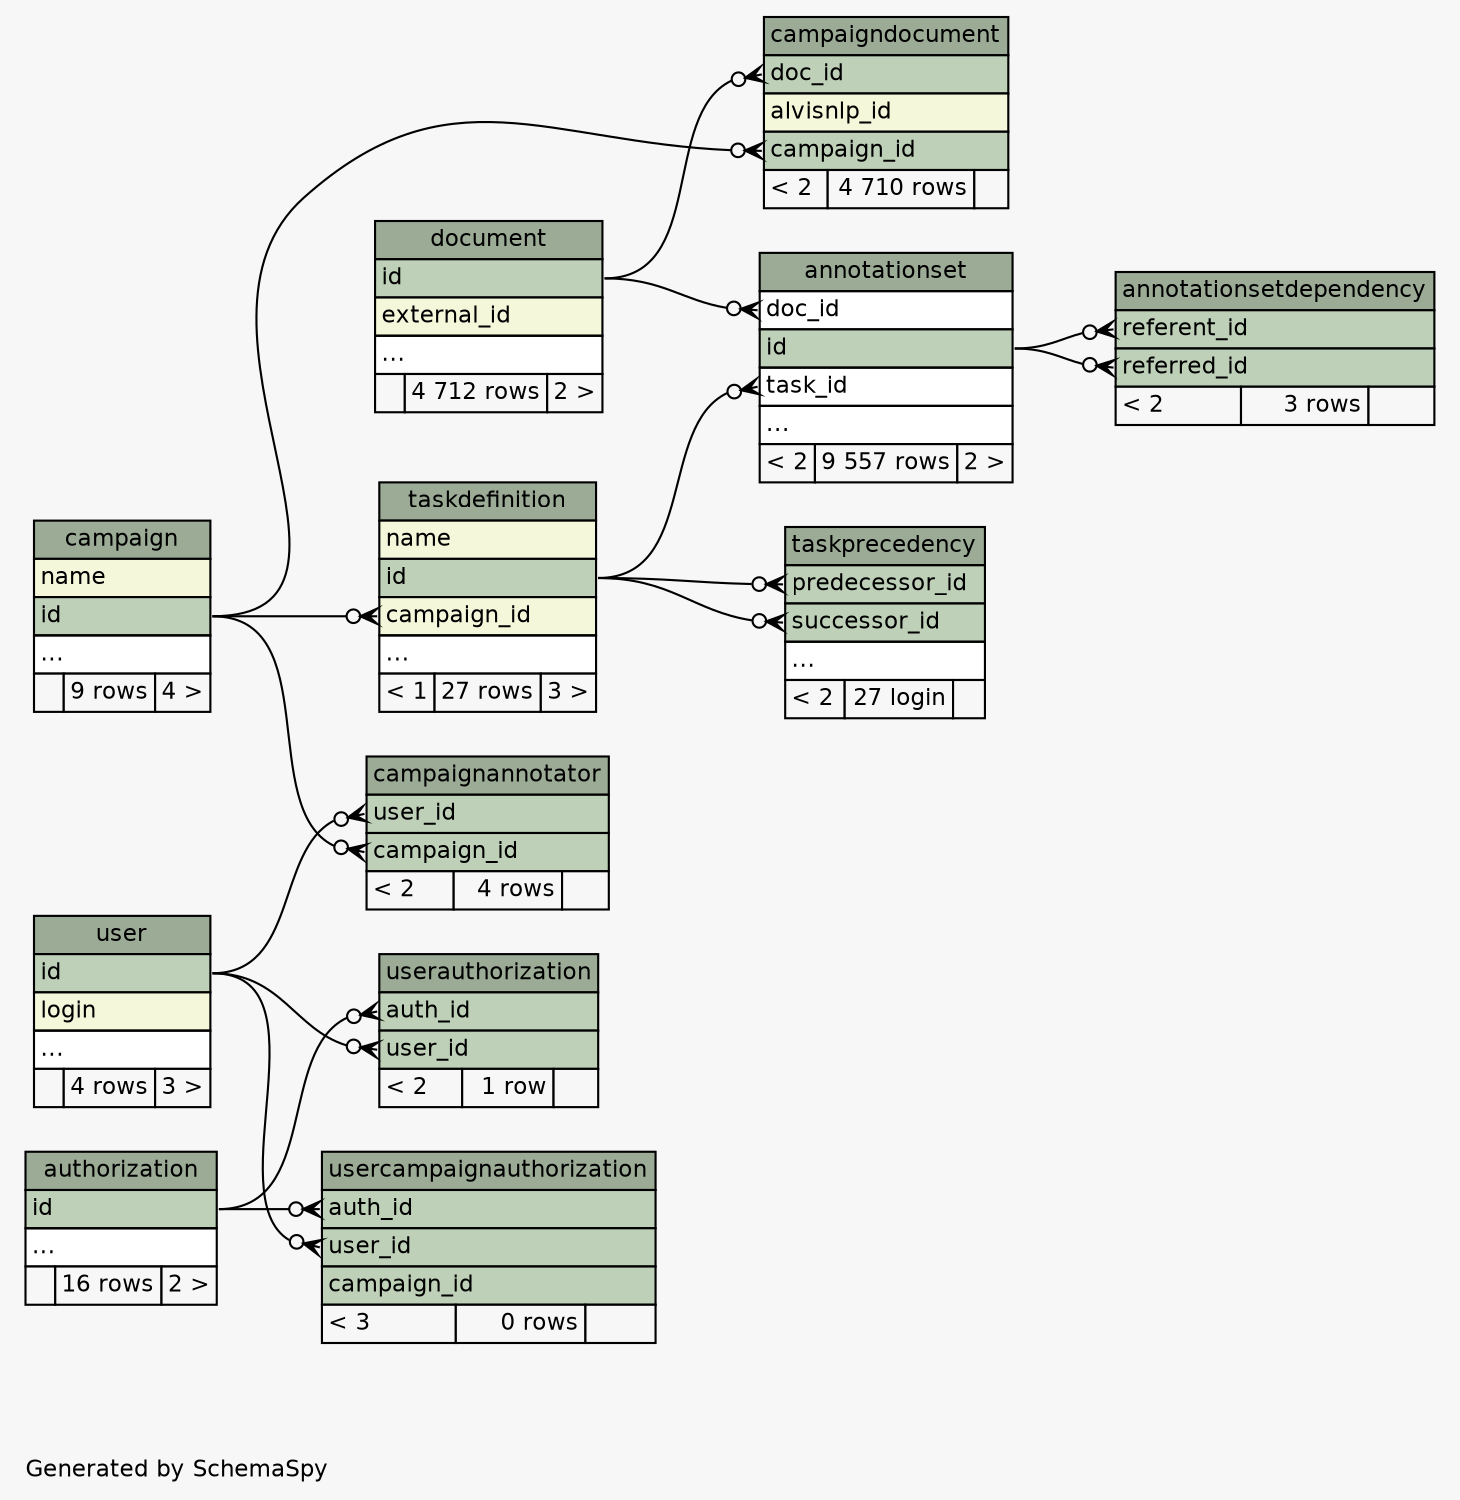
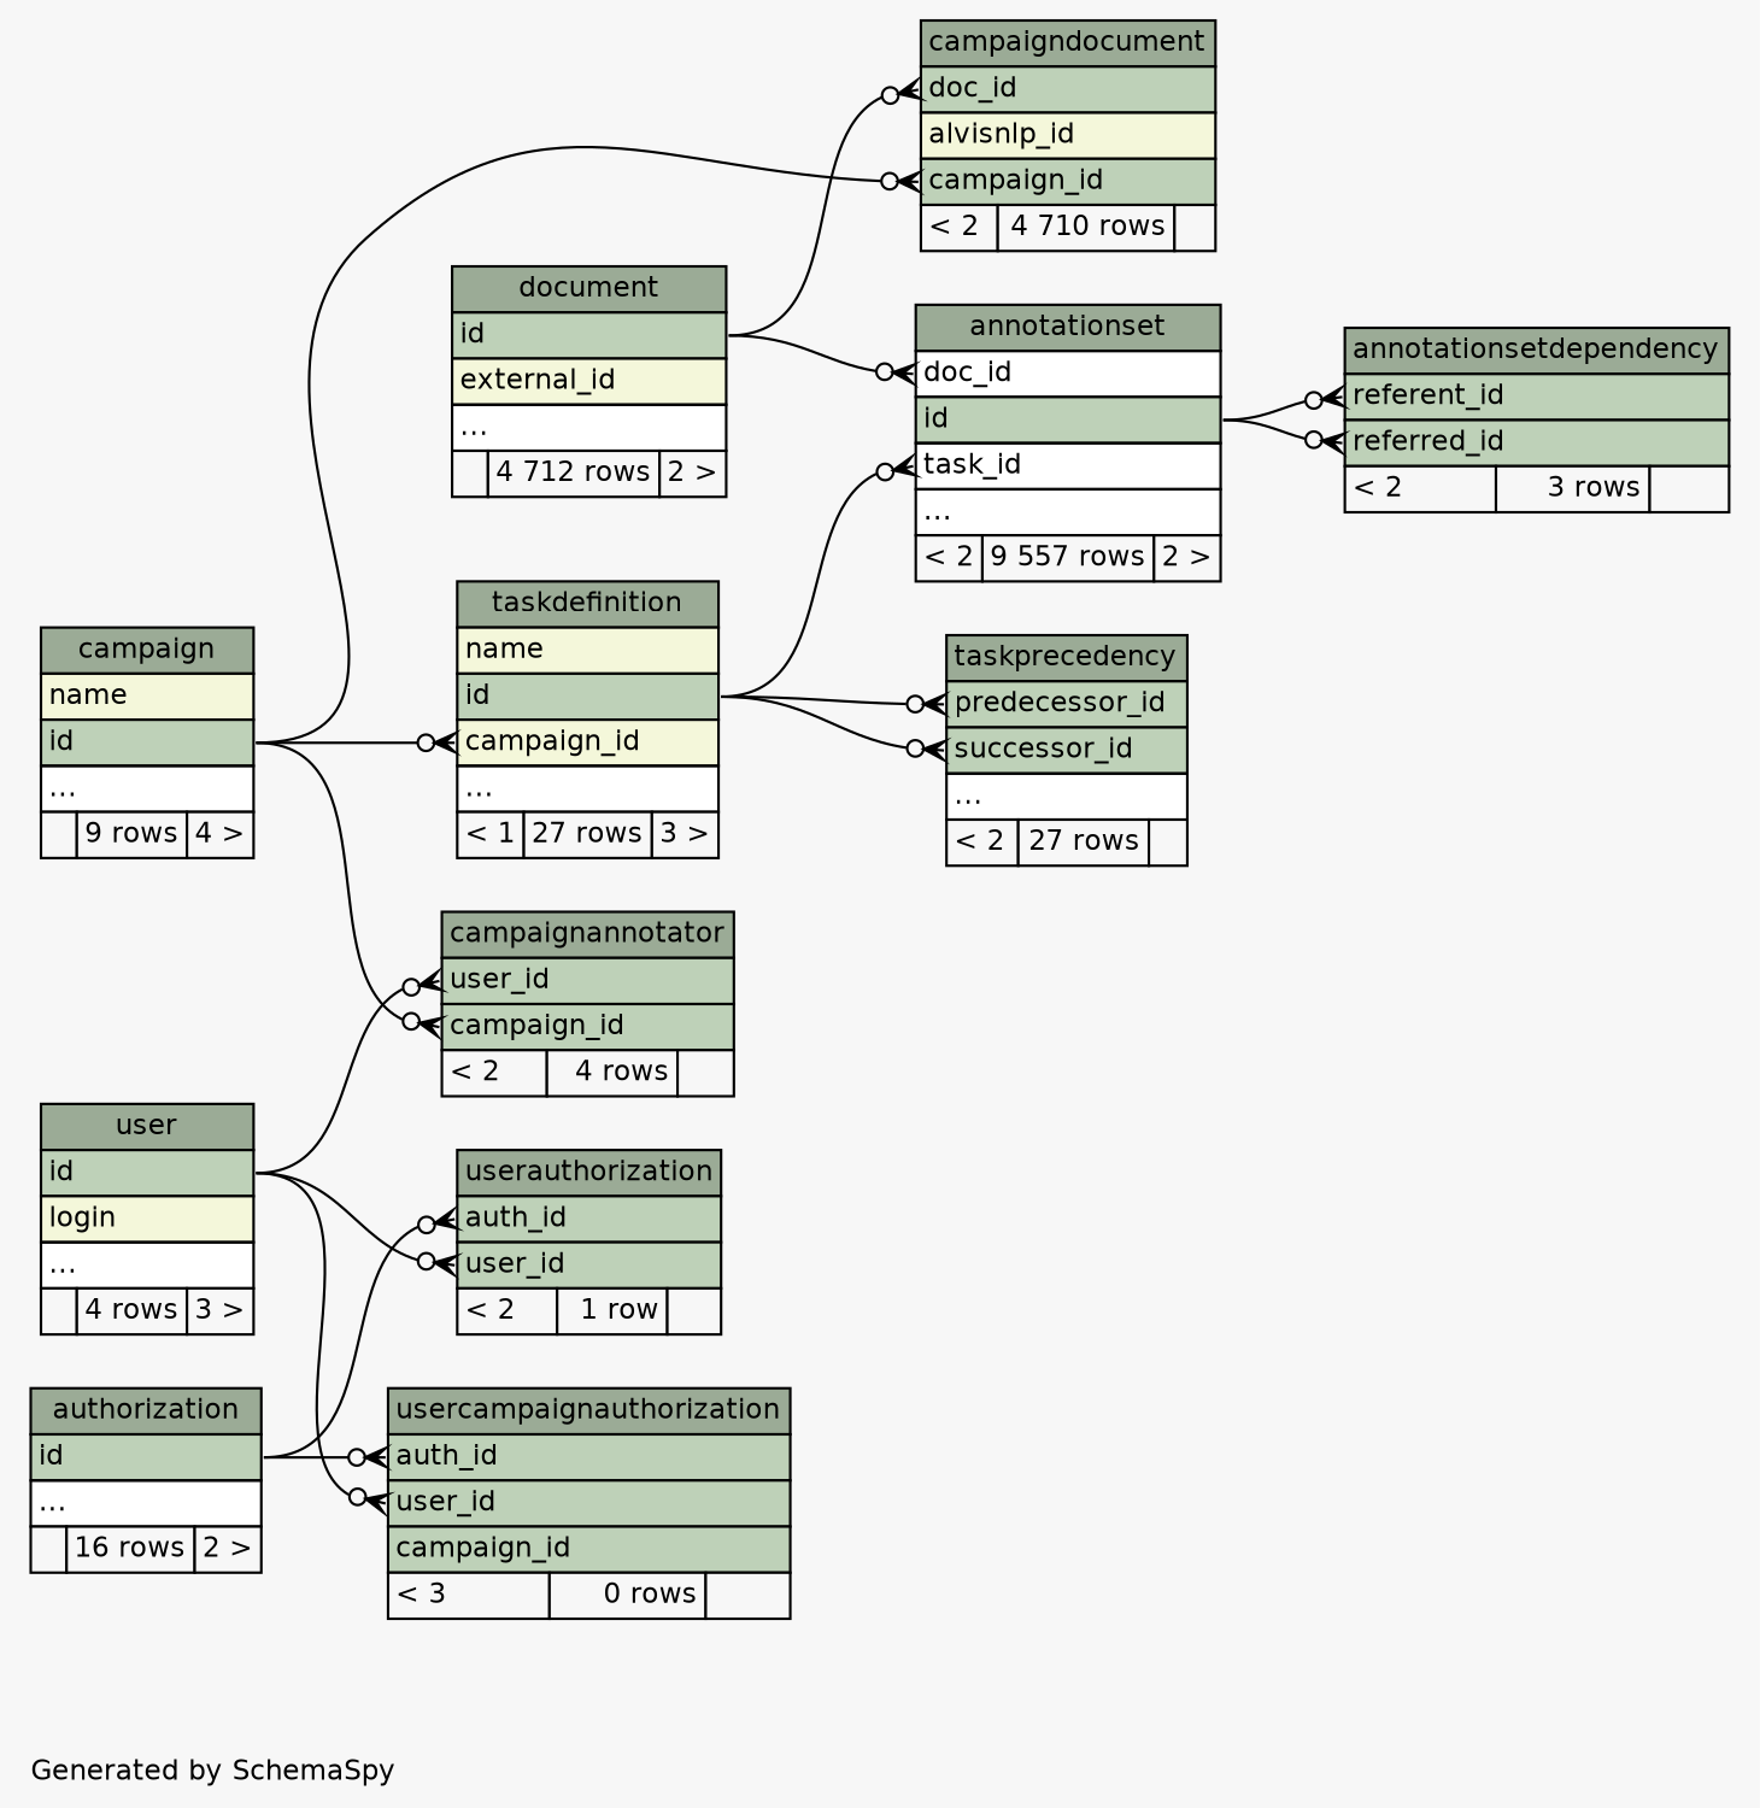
  digraph {
    bgcolor="#f7f7f7"
    fontname=Helvetica
    fontsize=11
    label="\nGenerated by SchemaSpy"
    labeljust=l
    nodesep=0.18
    rankdir=RL
    ranksep=0.46
    node [fontname=Helvetica fontsize=11 shape=plaintext]
    edge [arrowhead=none arrowsize=0.8 arrowtail=crowodot dir=back headport="id:e" tailport="campaign_id:w"]
    n1 [label=<     <TABLE BORDER="0" CELLBORDER="1" CELLSPACING="0" BGCOLOR="#ffffff">       <TR><TD COLSPAN="3" BGCOLOR="#9bab96" ALIGN="CENTER">annotationset</TD></TR>       <TR><TD PORT="doc_id" COLSPAN="3" ALIGN="LEFT">doc_id</TD></TR>       <TR><TD PORT="id" COLSPAN="3" BGCOLOR="#bed1b8" ALIGN="LEFT">id</TD></TR>       <TR><TD PORT="task_id" COLSPAN="3" ALIGN="LEFT">task_id</TD></TR>       <TR><TD PORT="elipses" COLSPAN="3" ALIGN="LEFT">...</TD></TR>       <TR><TD ALIGN="LEFT" BGCOLOR="#f7f7f7">&lt; 2</TD><TD ALIGN="RIGHT" BGCOLOR="#f7f7f7">9 557 rows</TD><TD ALIGN="RIGHT" BGCOLOR="#f7f7f7">2 &gt;</TD></TR>     </TABLE>>]
    n2 [label=<     <TABLE BORDER="0" CELLBORDER="1" CELLSPACING="0" BGCOLOR="#ffffff">       <TR><TD COLSPAN="3" BGCOLOR="#9bab96" ALIGN="CENTER">document</TD></TR>       <TR><TD PORT="id" COLSPAN="3" BGCOLOR="#bed1b8" ALIGN="LEFT">id</TD></TR>       <TR><TD PORT="external_id" COLSPAN="3" BGCOLOR="#f4f7da" ALIGN="LEFT">external_id</TD></TR>       <TR><TD PORT="elipses" COLSPAN="3" ALIGN="LEFT">...</TD></TR>       <TR><TD ALIGN="LEFT" BGCOLOR="#f7f7f7">  </TD><TD ALIGN="RIGHT" BGCOLOR="#f7f7f7">4 712 rows</TD><TD ALIGN="RIGHT" BGCOLOR="#f7f7f7">2 &gt;</TD></TR>     </TABLE>>]
    n3 [label=<     <TABLE BORDER="0" CELLBORDER="1" CELLSPACING="0" BGCOLOR="#ffffff">       <TR><TD COLSPAN="3" BGCOLOR="#9bab96" ALIGN="CENTER">taskdefinition</TD></TR>       <TR><TD PORT="name" COLSPAN="3" BGCOLOR="#f4f7da" ALIGN="LEFT">name</TD></TR>       <TR><TD PORT="id" COLSPAN="3" BGCOLOR="#bed1b8" ALIGN="LEFT">id</TD></TR>       <TR><TD PORT="campaign_id" COLSPAN="3" BGCOLOR="#f4f7da" ALIGN="LEFT">campaign_id</TD></TR>       <TR><TD PORT="elipses" COLSPAN="3" ALIGN="LEFT">...</TD></TR>       <TR><TD ALIGN="LEFT" BGCOLOR="#f7f7f7">&lt; 1</TD><TD ALIGN="RIGHT" BGCOLOR="#f7f7f7">27 rows</TD><TD ALIGN="RIGHT" BGCOLOR="#f7f7f7">3 &gt;</TD></TR>     </TABLE>>]
    n4 [label=<     <TABLE BORDER="0" CELLBORDER="1" CELLSPACING="0" BGCOLOR="#ffffff">       <TR><TD COLSPAN="3" BGCOLOR="#9bab96" ALIGN="CENTER">campaign</TD></TR>       <TR><TD PORT="name" COLSPAN="3" BGCOLOR="#f4f7da" ALIGN="LEFT">name</TD></TR>       <TR><TD PORT="id" COLSPAN="3" BGCOLOR="#bed1b8" ALIGN="LEFT">id</TD></TR>       <TR><TD PORT="elipses" COLSPAN="3" ALIGN="LEFT">...</TD></TR>       <TR><TD ALIGN="LEFT" BGCOLOR="#f7f7f7">  </TD><TD ALIGN="RIGHT" BGCOLOR="#f7f7f7">9 rows</TD><TD ALIGN="RIGHT" BGCOLOR="#f7f7f7">4 &gt;</TD></TR>     </TABLE>>]
    n5 [label=<     <TABLE BORDER="0" CELLBORDER="1" CELLSPACING="0" BGCOLOR="#ffffff">       <TR><TD COLSPAN="3" BGCOLOR="#9bab96" ALIGN="CENTER">annotationsetdependency</TD></TR>       <TR><TD PORT="referent_id" COLSPAN="3" BGCOLOR="#bed1b8" ALIGN="LEFT">referent_id</TD></TR>       <TR><TD PORT="referred_id" COLSPAN="3" BGCOLOR="#bed1b8" ALIGN="LEFT">referred_id</TD></TR>       <TR><TD ALIGN="LEFT" BGCOLOR="#f7f7f7">&lt; 2</TD><TD ALIGN="RIGHT" BGCOLOR="#f7f7f7">3 rows</TD><TD ALIGN="RIGHT" BGCOLOR="#f7f7f7">  </TD></TR>     </TABLE>>]
    n6 [label=<     <TABLE BORDER="0" CELLBORDER="1" CELLSPACING="0" BGCOLOR="#ffffff">       <TR><TD COLSPAN="3" BGCOLOR="#9bab96" ALIGN="CENTER">authorization</TD></TR>       <TR><TD PORT="id" COLSPAN="3" BGCOLOR="#bed1b8" ALIGN="LEFT">id</TD></TR>       <TR><TD PORT="elipses" COLSPAN="3" ALIGN="LEFT">...</TD></TR>       <TR><TD ALIGN="LEFT" BGCOLOR="#f7f7f7">  </TD><TD ALIGN="RIGHT" BGCOLOR="#f7f7f7">16 rows</TD><TD ALIGN="RIGHT" BGCOLOR="#f7f7f7">2 &gt;</TD></TR>     </TABLE>>]
    n7 [label=<     <TABLE BORDER="0" CELLBORDER="1" CELLSPACING="0" BGCOLOR="#ffffff">       <TR><TD COLSPAN="3" BGCOLOR="#9bab96" ALIGN="CENTER">campaignannotator</TD></TR>       <TR><TD PORT="user_id" COLSPAN="3" BGCOLOR="#bed1b8" ALIGN="LEFT">user_id</TD></TR>       <TR><TD PORT="campaign_id" COLSPAN="3" BGCOLOR="#bed1b8" ALIGN="LEFT">campaign_id</TD></TR>       <TR><TD ALIGN="LEFT" BGCOLOR="#f7f7f7">&lt; 2</TD><TD ALIGN="RIGHT" BGCOLOR="#f7f7f7">4 rows</TD><TD ALIGN="RIGHT" BGCOLOR="#f7f7f7">  </TD></TR>     </TABLE>>]
    n8 [label=<     <TABLE BORDER="0" CELLBORDER="1" CELLSPACING="0" BGCOLOR="#ffffff">       <TR><TD COLSPAN="3" BGCOLOR="#9bab96" ALIGN="CENTER">user</TD></TR>       <TR><TD PORT="id" COLSPAN="3" BGCOLOR="#bed1b8" ALIGN="LEFT">id</TD></TR>       <TR><TD PORT="login" COLSPAN="3" BGCOLOR="#f4f7da" ALIGN="LEFT">login</TD></TR>       <TR><TD PORT="elipses" COLSPAN="3" ALIGN="LEFT">...</TD></TR>       <TR><TD ALIGN="LEFT" BGCOLOR="#f7f7f7">  </TD><TD ALIGN="RIGHT" BGCOLOR="#f7f7f7">4 rows</TD><TD ALIGN="RIGHT" BGCOLOR="#f7f7f7">3 &gt;</TD></TR>     </TABLE>>]
    n9 [label=<     <TABLE BORDER="0" CELLBORDER="1" CELLSPACING="0" BGCOLOR="#ffffff">       <TR><TD COLSPAN="3" BGCOLOR="#9bab96" ALIGN="CENTER">campaigndocument</TD></TR>       <TR><TD PORT="doc_id" COLSPAN="3" BGCOLOR="#bed1b8" ALIGN="LEFT">doc_id</TD></TR>       <TR><TD PORT="alvisnlp_id" COLSPAN="3" BGCOLOR="#f4f7da" ALIGN="LEFT">alvisnlp_id</TD></TR>       <TR><TD PORT="campaign_id" COLSPAN="3" BGCOLOR="#bed1b8" ALIGN="LEFT">campaign_id</TD></TR>       <TR><TD ALIGN="LEFT" BGCOLOR="#f7f7f7">&lt; 2</TD><TD ALIGN="RIGHT" BGCOLOR="#f7f7f7">4 710 rows</TD><TD ALIGN="RIGHT" BGCOLOR="#f7f7f7">  </TD></TR>     </TABLE>>]
-   n10 [label=<     <TABLE BORDER="0" CELLBORDER="1" CELLSPACING="0" BGCOLOR="#ffffff">       <TR><TD COLSPAN="3" BGCOLOR="#9bab96" ALIGN="CENTER">taskprecedency</TD></TR>       <TR><TD PORT="predecessor_id" COLSPAN="3" BGCOLOR="#bed1b8" ALIGN="LEFT">predecessor_id</TD></TR>       <TR><TD PORT="successor_id" COLSPAN="3" BGCOLOR="#bed1b8" ALIGN="LEFT">successor_id</TD></TR>       <TR><TD PORT="elipses" COLSPAN="3" ALIGN="LEFT">...</TD></TR>       <TR><TD ALIGN="LEFT" BGCOLOR="#f7f7f7">&lt; 2</TD><TD ALIGN="RIGHT" BGCOLOR="#f7f7f7">27 login</TD><TD ALIGN="RIGHT" BGCOLOR="#f7f7f7">  </TD></TR>     </TABLE>>]
+   n10 [label=<     <TABLE BORDER="0" CELLBORDER="1" CELLSPACING="0" BGCOLOR="#ffffff">       <TR><TD COLSPAN="3" BGCOLOR="#9bab96" ALIGN="CENTER">taskprecedency</TD></TR>       <TR><TD PORT="predecessor_id" COLSPAN="3" BGCOLOR="#bed1b8" ALIGN="LEFT">predecessor_id</TD></TR>       <TR><TD PORT="successor_id" COLSPAN="3" BGCOLOR="#bed1b8" ALIGN="LEFT">successor_id</TD></TR>       <TR><TD PORT="elipses" COLSPAN="3" ALIGN="LEFT">...</TD></TR>       <TR><TD ALIGN="LEFT" BGCOLOR="#f7f7f7">&lt; 2</TD><TD ALIGN="RIGHT" BGCOLOR="#f7f7f7">27 rows</TD><TD ALIGN="RIGHT" BGCOLOR="#f7f7f7">  </TD></TR>     </TABLE>>]
    n11 [label=<     <TABLE BORDER="0" CELLBORDER="1" CELLSPACING="0" BGCOLOR="#ffffff">       <TR><TD COLSPAN="3" BGCOLOR="#9bab96" ALIGN="CENTER">userauthorization</TD></TR>       <TR><TD PORT="auth_id" COLSPAN="3" BGCOLOR="#bed1b8" ALIGN="LEFT">auth_id</TD></TR>       <TR><TD PORT="user_id" COLSPAN="3" BGCOLOR="#bed1b8" ALIGN="LEFT">user_id</TD></TR>       <TR><TD ALIGN="LEFT" BGCOLOR="#f7f7f7">&lt; 2</TD><TD ALIGN="RIGHT" BGCOLOR="#f7f7f7">1 row</TD><TD ALIGN="RIGHT" BGCOLOR="#f7f7f7">  </TD></TR>     </TABLE>>]
    n12 [label=<     <TABLE BORDER="0" CELLBORDER="1" CELLSPACING="0" BGCOLOR="#ffffff">       <TR><TD COLSPAN="3" BGCOLOR="#9bab96" ALIGN="CENTER">usercampaignauthorization</TD></TR>       <TR><TD PORT="auth_id" COLSPAN="3" BGCOLOR="#bed1b8" ALIGN="LEFT">auth_id</TD></TR>       <TR><TD PORT="user_id" COLSPAN="3" BGCOLOR="#bed1b8" ALIGN="LEFT">user_id</TD></TR>       <TR><TD PORT="campaign_id" COLSPAN="3" BGCOLOR="#bed1b8" ALIGN="LEFT">campaign_id</TD></TR>       <TR><TD ALIGN="LEFT" BGCOLOR="#f7f7f7">&lt; 3</TD><TD ALIGN="RIGHT" BGCOLOR="#f7f7f7">0 rows</TD><TD ALIGN="RIGHT" BGCOLOR="#f7f7f7">  </TD></TR>     </TABLE>>]
    n1 -> n2 [tailport="doc_id:w"]
    n1 -> n3 [tailport="task_id:w"]
    n3 -> n4
    n5 -> n1 [tailport="referent_id:w"]
    n5 -> n1 [tailport="referred_id:w"]
    n7 -> n4
    n7 -> n8 [tailport="user_id:w"]
    n9 -> n2 [tailport="doc_id:w"]
    n9 -> n4
    n10 -> n3 [tailport="predecessor_id:w"]
    n10 -> n3 [tailport="successor_id:w"]
    n11 -> n6 [tailport="auth_id:w"]
    n11 -> n8 [tailport="user_id:w"]
    n12 -> n6 [tailport="auth_id:w"]
    n12 -> n8 [tailport="user_id:w"]
  }
